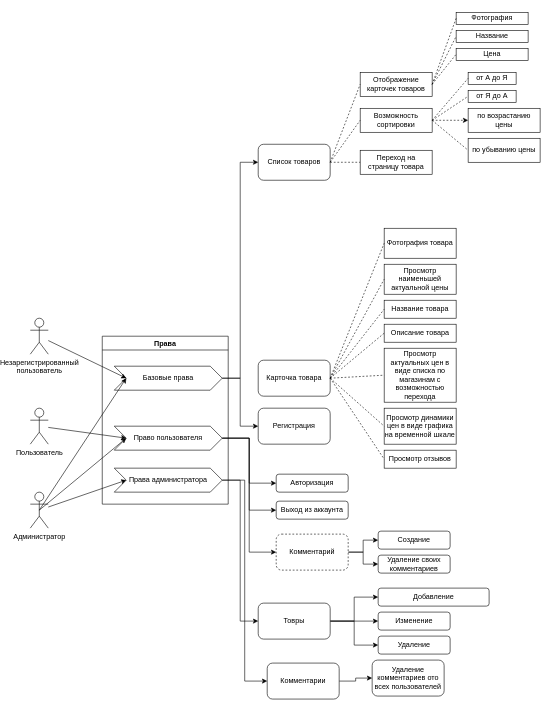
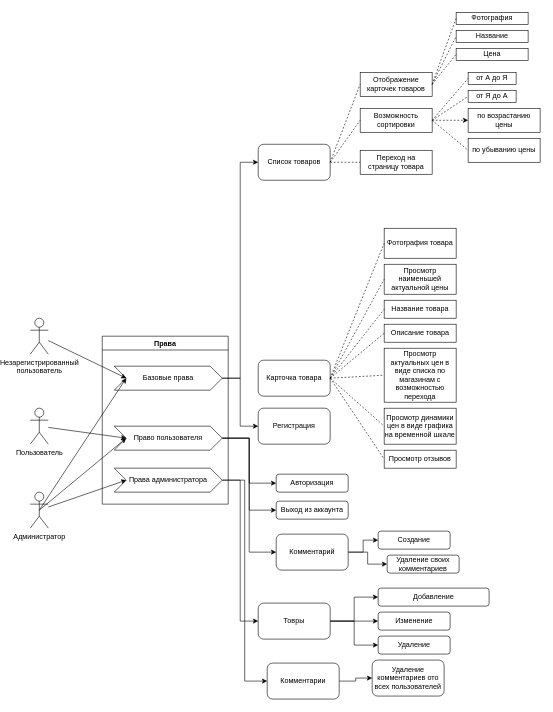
  <mxCell id="0" />
  <mxCell id="1" parent="0" />
  <mxCell id="2" style="edgeStyle=orthogonalEdgeStyle;rounded=0;orthogonalLoop=1;jettySize=auto;html=1;entryX=0;entryY=0.5;entryDx=0;entryDy=0;" edge="1" parent="1" source="4" target="29"><mxGeometry relative="1" as="geometry" /></mxCell>
  <mxCell id="3" style="edgeStyle=orthogonalEdgeStyle;rounded=0;orthogonalLoop=1;jettySize=auto;html=1;entryX=0;entryY=0.5;entryDx=0;entryDy=0;" edge="1" parent="1" source="4" target="58"><mxGeometry relative="1" as="geometry" /></mxCell>
  <mxCell id="4" value="Базовые права" style="shape=step;perimeter=stepPerimeter;whiteSpace=wrap;html=1;fixedSize=1;" vertex="1" parent="1"><mxGeometry x="160" y="610" width="180" height="40" as="geometry" /></mxCell>
  <mxCell id="5" value="Пользователь" style="shape=umlActor;verticalLabelPosition=bottom;verticalAlign=top;html=1;outlineConnect=0;" vertex="1" parent="1"><mxGeometry x="20" y="680" width="30" height="60" as="geometry" /></mxCell>
  <mxCell id="6" value="Администратор" style="shape=umlActor;verticalLabelPosition=bottom;verticalAlign=top;html=1;outlineConnect=0;" vertex="1" parent="1"><mxGeometry x="20" y="820" width="30" height="60" as="geometry" /></mxCell>
  <mxCell id="7" value="Карточка товара" style="rounded=1;whiteSpace=wrap;html=1;" vertex="1" parent="1"><mxGeometry x="400" y="600" width="120" height="60" as="geometry" /></mxCell>
  <mxCell id="8" value="Права" style="swimlane;whiteSpace=wrap;html=1;startSize=23;" vertex="1" parent="1"><mxGeometry x="140" y="560" width="210" height="280" as="geometry"><mxRectangle x="180" y="180" width="140" height="30" as="alternateBounds" /></mxGeometry></mxCell>
  <mxCell id="9" value="Права администратора" style="shape=step;perimeter=stepPerimeter;whiteSpace=wrap;html=1;fixedSize=1;" vertex="1" parent="8"><mxGeometry x="20" y="220" width="180" height="40" as="geometry" /></mxCell>
  <mxCell id="10" value="Право пользователя" style="shape=step;perimeter=stepPerimeter;whiteSpace=wrap;html=1;fixedSize=1;" vertex="1" parent="8"><mxGeometry x="20" y="150" width="180" height="40" as="geometry" /></mxCell>
  <mxCell id="11" value="Название товара" style="rounded=0;whiteSpace=wrap;html=1;" vertex="1" parent="1"><mxGeometry x="610" y="500" width="120" height="30" as="geometry" /></mxCell>
  <mxCell id="12" value="Описание товара" style="rounded=0;whiteSpace=wrap;html=1;" vertex="1" parent="1"><mxGeometry x="610" y="540" width="120" height="30" as="geometry" /></mxCell>
  <mxCell id="13" value="Просмотр наименьшей актуальной цены" style="rounded=0;whiteSpace=wrap;html=1;" vertex="1" parent="1"><mxGeometry x="610" y="440" width="120" height="50" as="geometry" /></mxCell>
  <mxCell id="14" value="Просмотр отзывов" style="rounded=0;whiteSpace=wrap;html=1;" vertex="1" parent="1"><mxGeometry x="610" y="750" width="120" height="30" as="geometry" /></mxCell>
  <mxCell id="15" value="Просмотр актуальных цен в виде списка по магазинам с возможностью перехода" style="rounded=0;whiteSpace=wrap;html=1;" vertex="1" parent="1"><mxGeometry x="610" y="580" width="120" height="90" as="geometry" /></mxCell>
  <mxCell id="16" value="Просмотр динамики цен в виде графика на временной шкале" style="rounded=0;whiteSpace=wrap;html=1;" vertex="1" parent="1"><mxGeometry x="610" y="680" width="120" height="60" as="geometry" /></mxCell>
  <mxCell id="17" value="" style="endArrow=none;dashed=1;html=1;rounded=0;entryX=0;entryY=0.5;entryDx=0;entryDy=0;exitX=1;exitY=0.5;exitDx=0;exitDy=0;" edge="1" parent="1" source="7" target="13"><mxGeometry width="50" height="50" relative="1" as="geometry"><mxPoint x="460" y="890" as="sourcePoint" /><mxPoint x="510" y="840" as="targetPoint" /></mxGeometry></mxCell>
  <mxCell id="18" value="" style="endArrow=none;dashed=1;html=1;rounded=0;entryX=0;entryY=0.5;entryDx=0;entryDy=0;exitX=1;exitY=0.5;exitDx=0;exitDy=0;" edge="1" parent="1" source="7" target="11"><mxGeometry width="50" height="50" relative="1" as="geometry"><mxPoint x="530" y="540" as="sourcePoint" /><mxPoint x="620" y="395" as="targetPoint" /></mxGeometry></mxCell>
  <mxCell id="19" value="" style="endArrow=none;dashed=1;html=1;rounded=0;entryX=0;entryY=0.5;entryDx=0;entryDy=0;exitX=1;exitY=0.5;exitDx=0;exitDy=0;" edge="1" parent="1" source="7" target="12"><mxGeometry width="50" height="50" relative="1" as="geometry"><mxPoint x="550" y="560" as="sourcePoint" /><mxPoint x="630" y="405" as="targetPoint" /></mxGeometry></mxCell>
  <mxCell id="20" value="" style="endArrow=none;dashed=1;html=1;rounded=0;entryX=0;entryY=0.5;entryDx=0;entryDy=0;exitX=1;exitY=0.5;exitDx=0;exitDy=0;" edge="1" parent="1" source="7" target="15"><mxGeometry width="50" height="50" relative="1" as="geometry"><mxPoint x="560" y="570" as="sourcePoint" /><mxPoint x="640" y="415" as="targetPoint" /></mxGeometry></mxCell>
  <mxCell id="21" value="" style="endArrow=none;dashed=1;html=1;rounded=0;entryX=0;entryY=0.5;entryDx=0;entryDy=0;exitX=1;exitY=0.5;exitDx=0;exitDy=0;" edge="1" parent="1" source="7" target="16"><mxGeometry width="50" height="50" relative="1" as="geometry"><mxPoint x="570" y="580" as="sourcePoint" /><mxPoint x="650" y="425" as="targetPoint" /></mxGeometry></mxCell>
  <mxCell id="22" value="" style="endArrow=none;dashed=1;html=1;rounded=0;entryX=0;entryY=0.5;entryDx=0;entryDy=0;exitX=1;exitY=0.5;exitDx=0;exitDy=0;" edge="1" parent="1" source="7" target="14"><mxGeometry width="50" height="50" relative="1" as="geometry"><mxPoint x="530" y="540" as="sourcePoint" /><mxPoint x="660" y="435" as="targetPoint" /></mxGeometry></mxCell>
  <mxCell id="23" value="Незарегистрированный&lt;br&gt;пользователь" style="shape=umlActor;verticalLabelPosition=bottom;verticalAlign=top;html=1;outlineConnect=0;" vertex="1" parent="1"><mxGeometry x="20" y="530" width="30" height="60" as="geometry" /></mxCell>
  <mxCell id="24" value="" style="endArrow=classic;html=1;rounded=0;entryX=0;entryY=0.5;entryDx=0;entryDy=0;" edge="1" parent="1" source="23" target="4"><mxGeometry width="50" height="50" relative="1" as="geometry"><mxPoint x="200" y="810" as="sourcePoint" /><mxPoint x="250" y="760" as="targetPoint" /></mxGeometry></mxCell>
  <mxCell id="25" value="" style="endArrow=classic;html=1;rounded=0;entryX=0;entryY=0.5;entryDx=0;entryDy=0;" edge="1" parent="1" source="5" target="10"><mxGeometry width="50" height="50" relative="1" as="geometry"><mxPoint x="70" y="710" as="sourcePoint" /><mxPoint x="200" y="773" as="targetPoint" /></mxGeometry></mxCell>
  <mxCell id="26" value="" style="endArrow=classic;html=1;rounded=0;entryX=0;entryY=0.5;entryDx=0;entryDy=0;" edge="1" parent="1" source="6" target="9"><mxGeometry width="50" height="50" relative="1" as="geometry"><mxPoint x="90" y="860" as="sourcePoint" /><mxPoint x="220" y="923" as="targetPoint" /></mxGeometry></mxCell>
  <mxCell id="27" value="" style="endArrow=classic;html=1;rounded=0;entryX=0;entryY=0.5;entryDx=0;entryDy=0;exitX=0.5;exitY=0.5;exitDx=0;exitDy=0;exitPerimeter=0;" edge="1" parent="1" source="6" target="10"><mxGeometry width="50" height="50" relative="1" as="geometry"><mxPoint x="100" y="920" as="sourcePoint" /><mxPoint x="230" y="983" as="targetPoint" /></mxGeometry></mxCell>
  <mxCell id="28" value="" style="endArrow=classic;html=1;rounded=0;entryX=0;entryY=0.5;entryDx=0;entryDy=0;exitX=0.5;exitY=0.5;exitDx=0;exitDy=0;exitPerimeter=0;" edge="1" parent="1" source="6" target="4"><mxGeometry width="50" height="50" relative="1" as="geometry"><mxPoint x="90" y="930" as="sourcePoint" /><mxPoint x="235" y="780" as="targetPoint" /></mxGeometry></mxCell>
  <mxCell id="29" value="Список товаров" style="rounded=1;whiteSpace=wrap;html=1;" vertex="1" parent="1"><mxGeometry x="400" y="240" width="120" height="60" as="geometry" /></mxCell>
  <mxCell id="30" value="Отображение карточек товаров" style="rounded=0;whiteSpace=wrap;html=1;" vertex="1" parent="1"><mxGeometry x="570" y="120" width="120" height="40" as="geometry" /></mxCell>
  <mxCell id="31" value="Возможность сортировки" style="rounded=0;whiteSpace=wrap;html=1;" vertex="1" parent="1"><mxGeometry x="570" y="180" width="120" height="40" as="geometry" /></mxCell>
  <mxCell id="32" value="от А до Я" style="rounded=0;whiteSpace=wrap;html=1;" vertex="1" parent="1"><mxGeometry x="750" y="120" width="80" height="20" as="geometry" /></mxCell>
  <mxCell id="33" value="от Я до А" style="rounded=0;whiteSpace=wrap;html=1;" vertex="1" parent="1"><mxGeometry x="750" y="150" width="80" height="20" as="geometry" /></mxCell>
  <mxCell id="34" value="по возрастанию цены" style="rounded=0;whiteSpace=wrap;html=1;" vertex="1" parent="1"><mxGeometry x="750" y="180" width="120" height="40" as="geometry" /></mxCell>
  <mxCell id="35" value="по убыванию цены" style="rounded=0;whiteSpace=wrap;html=1;" vertex="1" parent="1"><mxGeometry x="750" y="230" width="120" height="40" as="geometry" /></mxCell>
  <mxCell id="36" value="" style="endArrow=none;dashed=1;html=1;rounded=0;entryX=0;entryY=0.5;entryDx=0;entryDy=0;exitX=1;exitY=0.5;exitDx=0;exitDy=0;" edge="1" parent="1" source="31" target="32"><mxGeometry width="50" height="50" relative="1" as="geometry"><mxPoint x="600" y="370" as="sourcePoint" /><mxPoint x="650" y="320" as="targetPoint" /></mxGeometry></mxCell>
  <mxCell id="37" value="" style="endArrow=none;dashed=1;html=1;rounded=0;entryX=0;entryY=0.5;entryDx=0;entryDy=0;exitX=1;exitY=0.5;exitDx=0;exitDy=0;" edge="1" parent="1" source="31" target="33"><mxGeometry width="50" height="50" relative="1" as="geometry"><mxPoint x="650" y="310" as="sourcePoint" /><mxPoint x="700" y="260" as="targetPoint" /></mxGeometry></mxCell>
  <mxCell id="38" value="" style="endArrow=classic;dashed=1;html=1;rounded=0;entryX=0;entryY=0.5;entryDx=0;entryDy=0;exitX=1;exitY=0.5;exitDx=0;exitDy=0;" edge="1" parent="1" source="31" target="34"><mxGeometry width="50" height="50" relative="1" as="geometry"><mxPoint x="690" y="290" as="sourcePoint" /><mxPoint x="740" y="240" as="targetPoint" /></mxGeometry></mxCell>
  <mxCell id="39" value="" style="endArrow=none;dashed=1;html=1;rounded=0;entryX=0;entryY=0.5;entryDx=0;entryDy=0;exitX=1;exitY=0.5;exitDx=0;exitDy=0;" edge="1" parent="1" source="31" target="35"><mxGeometry width="50" height="50" relative="1" as="geometry"><mxPoint x="700" y="210" as="sourcePoint" /><mxPoint x="760" y="210" as="targetPoint" /></mxGeometry></mxCell>
  <mxCell id="40" value="" style="endArrow=none;dashed=1;html=1;rounded=0;entryX=0;entryY=0.5;entryDx=0;entryDy=0;exitX=1;exitY=0.5;exitDx=0;exitDy=0;" edge="1" parent="1" source="29" target="30"><mxGeometry width="50" height="50" relative="1" as="geometry"><mxPoint x="550" y="280" as="sourcePoint" /><mxPoint x="610" y="330" as="targetPoint" /></mxGeometry></mxCell>
  <mxCell id="41" value="" style="endArrow=none;dashed=1;html=1;rounded=0;entryX=0;entryY=0.5;entryDx=0;entryDy=0;" edge="1" parent="1" target="31"><mxGeometry width="50" height="50" relative="1" as="geometry"><mxPoint x="520" y="270" as="sourcePoint" /><mxPoint x="580" y="150" as="targetPoint" /></mxGeometry></mxCell>
  <mxCell id="42" value="Фотография" style="rounded=0;whiteSpace=wrap;html=1;" vertex="1" parent="1"><mxGeometry x="730" y="20" width="120" height="20" as="geometry" /></mxCell>
  <mxCell id="43" value="Цена" style="rounded=0;whiteSpace=wrap;html=1;" vertex="1" parent="1"><mxGeometry x="730" y="80" width="120" height="20" as="geometry" /></mxCell>
  <mxCell id="44" value="Название" style="rounded=0;whiteSpace=wrap;html=1;" vertex="1" parent="1"><mxGeometry x="730" y="50" width="120" height="20" as="geometry" /></mxCell>
  <mxCell id="45" value="Фотография товара" style="rounded=0;whiteSpace=wrap;html=1;" vertex="1" parent="1"><mxGeometry x="610" y="380" width="120" height="50" as="geometry" /></mxCell>
  <mxCell id="46" value="" style="endArrow=none;dashed=1;html=1;rounded=0;entryX=0;entryY=0.5;entryDx=0;entryDy=0;exitX=1;exitY=0.5;exitDx=0;exitDy=0;" edge="1" parent="1" source="7" target="45"><mxGeometry width="50" height="50" relative="1" as="geometry"><mxPoint x="530" y="640" as="sourcePoint" /><mxPoint x="620" y="475" as="targetPoint" /></mxGeometry></mxCell>
  <mxCell id="47" value="" style="endArrow=none;dashed=1;html=1;rounded=0;entryX=0;entryY=0.5;entryDx=0;entryDy=0;exitX=1;exitY=0.5;exitDx=0;exitDy=0;" edge="1" parent="1" source="30" target="42"><mxGeometry width="50" height="50" relative="1" as="geometry"><mxPoint x="700" y="210" as="sourcePoint" /><mxPoint x="760" y="140" as="targetPoint" /></mxGeometry></mxCell>
  <mxCell id="48" value="" style="endArrow=none;dashed=1;html=1;rounded=0;exitX=1;exitY=0.5;exitDx=0;exitDy=0;entryX=0;entryY=0.5;entryDx=0;entryDy=0;" edge="1" parent="1" source="30" target="44"><mxGeometry width="50" height="50" relative="1" as="geometry"><mxPoint x="700" y="150" as="sourcePoint" /><mxPoint x="900" y="90" as="targetPoint" /></mxGeometry></mxCell>
  <mxCell id="49" value="" style="endArrow=none;dashed=1;html=1;rounded=0;exitX=1;exitY=0.5;exitDx=0;exitDy=0;entryX=0;entryY=0.5;entryDx=0;entryDy=0;" edge="1" parent="1" source="30" target="43"><mxGeometry width="50" height="50" relative="1" as="geometry"><mxPoint x="700" y="150" as="sourcePoint" /><mxPoint x="730" y="120" as="targetPoint" /></mxGeometry></mxCell>
  <mxCell id="50" value="Переход на страницу товара" style="rounded=0;whiteSpace=wrap;html=1;" vertex="1" parent="1"><mxGeometry x="570" y="250" width="120" height="40" as="geometry" /></mxCell>
  <mxCell id="51" value="" style="endArrow=none;dashed=1;html=1;rounded=0;entryX=0;entryY=0.5;entryDx=0;entryDy=0;" edge="1" parent="1" target="50"><mxGeometry width="50" height="50" relative="1" as="geometry"><mxPoint x="520" y="270" as="sourcePoint" /><mxPoint x="580" y="210" as="targetPoint" /></mxGeometry></mxCell>
  <mxCell id="52" style="edgeStyle=orthogonalEdgeStyle;rounded=0;orthogonalLoop=1;jettySize=auto;html=1;exitX=1;exitY=0.5;exitDx=0;exitDy=0;" edge="1" parent="1" source="54" target="56"><mxGeometry relative="1" as="geometry" /></mxCell>
  <mxCell id="53" style="edgeStyle=orthogonalEdgeStyle;rounded=0;orthogonalLoop=1;jettySize=auto;html=1;entryX=0;entryY=0.5;entryDx=0;entryDy=0;" edge="1" parent="1" source="54" target="55"><mxGeometry relative="1" as="geometry" /></mxCell>
- <mxCell id="54" value="Комментарий" style="rounded=1;whiteSpace=wrap;html=1;dashed=1;" vertex="1" parent="1"><mxGeometry x="430" y="890" width="120" height="60" as="geometry" /></mxCell>
+ <mxCell id="54" value="Комментарий" style="rounded=1;whiteSpace=wrap;html=1;" vertex="1" parent="1"><mxGeometry x="430" y="890" width="120" height="60" as="geometry" /></mxCell>
  <mxCell id="55" value="Создание" style="rounded=1;whiteSpace=wrap;html=1;" vertex="1" parent="1"><mxGeometry x="600" y="885" width="120" height="30" as="geometry" /></mxCell>
- <mxCell id="56" value="Удаление своих комментариев" style="rounded=1;whiteSpace=wrap;html=1;" vertex="1" parent="1"><mxGeometry x="600" y="925" width="120" height="30" as="geometry" /></mxCell>
+ <mxCell id="56" value="Удаление своих комментариев" style="rounded=1;whiteSpace=wrap;html=1;" vertex="1" parent="1"><mxGeometry x="615" y="925" width="120" height="30" as="geometry" /></mxCell>
  <mxCell id="57" style="edgeStyle=orthogonalEdgeStyle;rounded=0;orthogonalLoop=1;jettySize=auto;html=1;entryX=0;entryY=0.5;entryDx=0;entryDy=0;" edge="1" parent="1" source="10" target="54"><mxGeometry relative="1" as="geometry" /></mxCell>
  <mxCell id="58" value="Регистрация" style="rounded=1;whiteSpace=wrap;html=1;" vertex="1" parent="1"><mxGeometry x="400" y="680" width="120" height="60" as="geometry" /></mxCell>
  <mxCell id="59" value="Авторизация" style="rounded=1;whiteSpace=wrap;html=1;" vertex="1" parent="1"><mxGeometry x="430" y="790" width="120" height="30" as="geometry" /></mxCell>
  <mxCell id="60" style="edgeStyle=orthogonalEdgeStyle;rounded=0;orthogonalLoop=1;jettySize=auto;html=1;entryX=0;entryY=0.5;entryDx=0;entryDy=0;" edge="1" parent="1" source="10" target="59"><mxGeometry relative="1" as="geometry" /></mxCell>
  <mxCell id="61" style="edgeStyle=orthogonalEdgeStyle;rounded=0;orthogonalLoop=1;jettySize=auto;html=1;entryX=0;entryY=0.5;entryDx=0;entryDy=0;" edge="1" parent="1" source="64" target="66"><mxGeometry relative="1" as="geometry" /></mxCell>
  <mxCell id="62" style="edgeStyle=orthogonalEdgeStyle;rounded=0;orthogonalLoop=1;jettySize=auto;html=1;entryX=0;entryY=0.5;entryDx=0;entryDy=0;" edge="1" parent="1" source="64" target="67"><mxGeometry relative="1" as="geometry" /></mxCell>
  <mxCell id="63" style="edgeStyle=orthogonalEdgeStyle;rounded=0;orthogonalLoop=1;jettySize=auto;html=1;" edge="1" parent="1" source="64" target="68"><mxGeometry relative="1" as="geometry" /></mxCell>
  <mxCell id="64" value="Товры" style="rounded=1;whiteSpace=wrap;html=1;" vertex="1" parent="1"><mxGeometry x="400" y="1005" width="120" height="60" as="geometry" /></mxCell>
  <mxCell id="65" style="edgeStyle=orthogonalEdgeStyle;rounded=0;orthogonalLoop=1;jettySize=auto;html=1;entryX=0;entryY=0.5;entryDx=0;entryDy=0;" edge="1" parent="1" source="9" target="64"><mxGeometry relative="1" as="geometry" /></mxCell>
  <mxCell id="66" value="Добавление" style="rounded=1;whiteSpace=wrap;html=1;" vertex="1" parent="1"><mxGeometry x="600" y="980" width="185" height="30" as="geometry" /></mxCell>
  <mxCell id="67" value="Изменение" style="rounded=1;whiteSpace=wrap;html=1;" vertex="1" parent="1"><mxGeometry x="600" y="1020" width="120" height="30" as="geometry" /></mxCell>
  <mxCell id="68" value="Удаление" style="rounded=1;whiteSpace=wrap;html=1;" vertex="1" parent="1"><mxGeometry x="600" y="1060" width="120" height="30" as="geometry" /></mxCell>
  <mxCell id="69" style="edgeStyle=orthogonalEdgeStyle;rounded=0;orthogonalLoop=1;jettySize=auto;html=1;" edge="1" parent="1" source="70" target="72"><mxGeometry relative="1" as="geometry" /></mxCell>
  <mxCell id="70" value="Комментарии" style="rounded=1;whiteSpace=wrap;html=1;" vertex="1" parent="1"><mxGeometry x="415" y="1105" width="120" height="60" as="geometry" /></mxCell>
  <mxCell id="71" style="edgeStyle=orthogonalEdgeStyle;rounded=0;orthogonalLoop=1;jettySize=auto;html=1;entryX=0;entryY=0.5;entryDx=0;entryDy=0;" edge="1" parent="1" source="9" target="70"><mxGeometry relative="1" as="geometry" /></mxCell>
  <mxCell id="72" value="Удаление комментариев ото всех пользователей" style="rounded=1;whiteSpace=wrap;html=1;" vertex="1" parent="1"><mxGeometry x="590" y="1100" width="120" height="60" as="geometry" /></mxCell>
  <mxCell id="73" value="Выход из аккаунта" style="rounded=1;whiteSpace=wrap;html=1;" vertex="1" parent="1"><mxGeometry x="430" y="835" width="120" height="30" as="geometry" /></mxCell>
  <mxCell id="74" style="edgeStyle=orthogonalEdgeStyle;rounded=0;orthogonalLoop=1;jettySize=auto;html=1;entryX=0;entryY=0.5;entryDx=0;entryDy=0;" edge="1" parent="1" source="10" target="73"><mxGeometry relative="1" as="geometry" /></mxCell>
